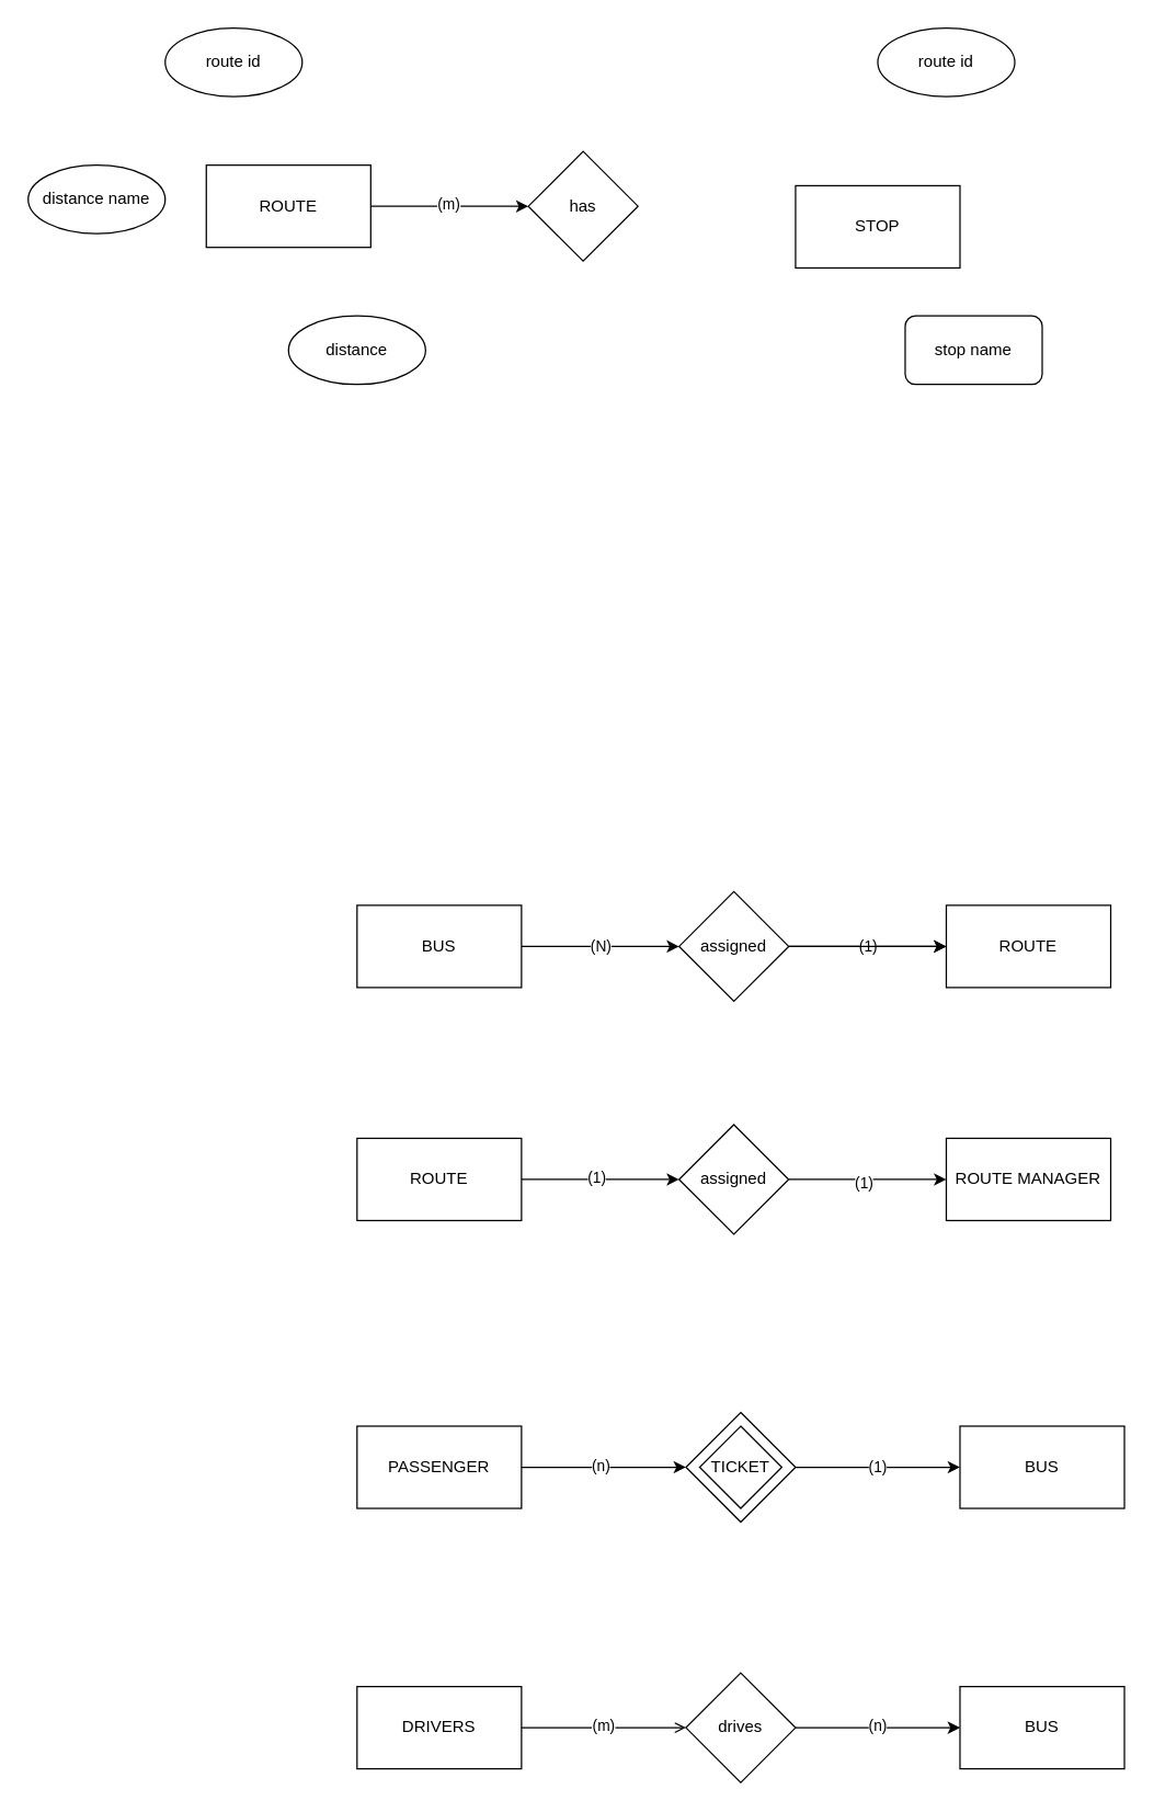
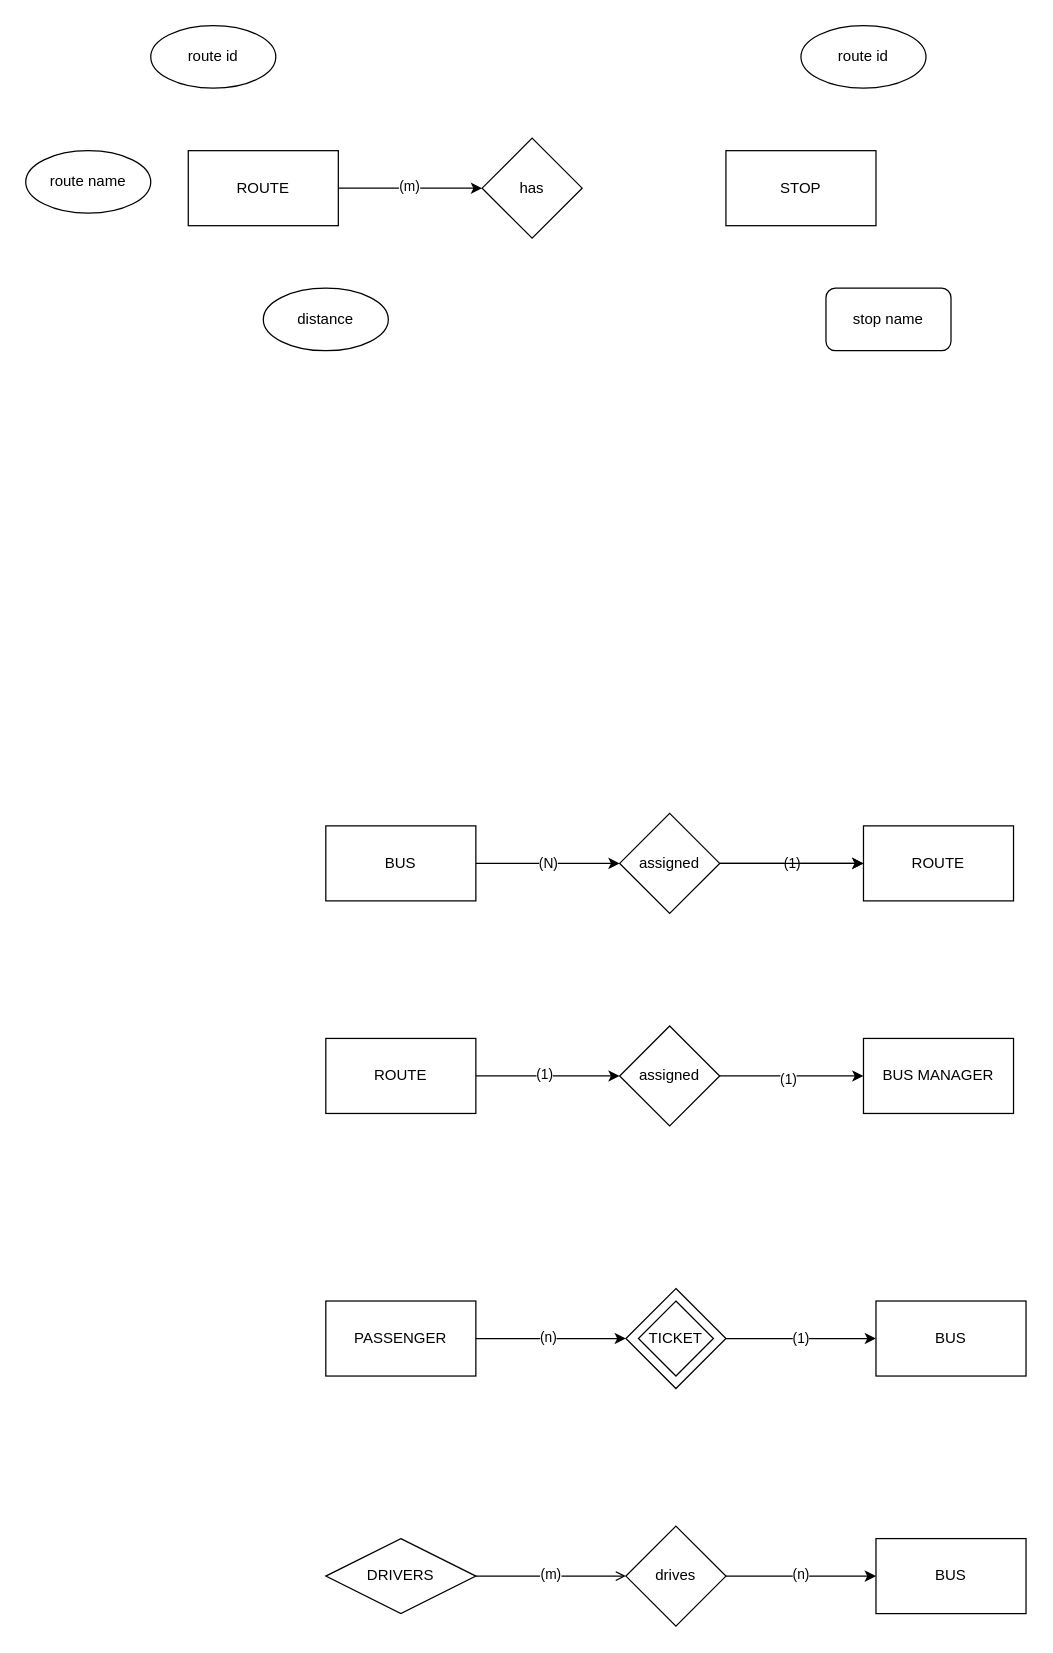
  <mxCell id="0" />
  <mxCell id="1" parent="0" />
  <mxCell id="2" value="(N)" style="edgeStyle=none;html=1;exitX=1;exitY=0.5;exitDx=0;exitDy=0;entryX=0;entryY=0.5;entryDx=0;entryDy=0;" edge="1" parent="1" source="3" target="10"><mxGeometry relative="1" as="geometry" /></mxCell>
  <mxCell id="3" value="BUS" style="rounded=0;whiteSpace=wrap;html=1;" vertex="1" parent="1"><mxGeometry x="260" y="660" width="120" height="60" as="geometry" /></mxCell>
  <mxCell id="4" style="edgeStyle=none;html=1;exitX=1;exitY=0.5;exitDx=0;exitDy=0;entryX=0;entryY=0.5;entryDx=0;entryDy=0;" edge="1" parent="1" source="6" target="21"><mxGeometry relative="1" as="geometry" /></mxCell>
  <mxCell id="5" value="(n)" style="edgeLabel;html=1;align=center;verticalAlign=middle;resizable=0;points=[];" vertex="1" connectable="0" parent="4"><mxGeometry x="-0.05" y="2" relative="1" as="geometry"><mxPoint as="offset" /></mxGeometry></mxCell>
  <mxCell id="6" value="PASSENGER" style="rounded=0;whiteSpace=wrap;html=1;" vertex="1" parent="1"><mxGeometry x="260" y="1040" width="120" height="60" as="geometry" /></mxCell>
  <mxCell id="7" value="ROUTE" style="rounded=0;whiteSpace=wrap;html=1;" vertex="1" parent="1"><mxGeometry x="690" y="660" width="120" height="60" as="geometry" /></mxCell>
  <mxCell id="8" value="(1)" style="edgeStyle=none;html=1;exitX=1;exitY=0.5;exitDx=0;exitDy=0;entryX=0;entryY=0.5;entryDx=0;entryDy=0;" edge="1" parent="1" source="10" target="7"><mxGeometry relative="1" as="geometry" /></mxCell>
  <mxCell id="9" value="" style="edgeStyle=none;html=1;" edge="1" parent="1" source="10" target="7"><mxGeometry relative="1" as="geometry" /></mxCell>
  <mxCell id="10" value="assigned" style="rhombus;whiteSpace=wrap;html=1;" vertex="1" parent="1"><mxGeometry x="495" y="650" width="80" height="80" as="geometry" /></mxCell>
  <mxCell id="11" style="edgeStyle=none;html=1;exitX=1;exitY=0.5;exitDx=0;exitDy=0;entryX=0;entryY=0.5;entryDx=0;entryDy=0;" edge="1" parent="1" source="13" target="17"><mxGeometry relative="1" as="geometry" /></mxCell>
  <mxCell id="12" value="(1)" style="edgeLabel;html=1;align=center;verticalAlign=middle;resizable=0;points=[];" vertex="1" connectable="0" parent="11"><mxGeometry x="-0.054" y="2" relative="1" as="geometry"><mxPoint as="offset" /></mxGeometry></mxCell>
  <mxCell id="13" value="ROUTE" style="rounded=0;whiteSpace=wrap;html=1;" vertex="1" parent="1"><mxGeometry x="260" y="830" width="120" height="60" as="geometry" /></mxCell>
- <mxCell id="14" value="ROUTE MANAGER" style="rounded=0;whiteSpace=wrap;html=1;" vertex="1" parent="1"><mxGeometry x="690" y="830" width="120" height="60" as="geometry" /></mxCell>
+ <mxCell id="14" value="BUS MANAGER" style="rounded=0;whiteSpace=wrap;html=1;" vertex="1" parent="1"><mxGeometry x="690" y="830" width="120" height="60" as="geometry" /></mxCell>
  <mxCell id="15" style="edgeStyle=none;html=1;exitX=1;exitY=0.5;exitDx=0;exitDy=0;entryX=0;entryY=0.5;entryDx=0;entryDy=0;" edge="1" parent="1" source="17" target="14"><mxGeometry relative="1" as="geometry" /></mxCell>
  <mxCell id="16" value="(1)" style="edgeLabel;html=1;align=center;verticalAlign=middle;resizable=0;points=[];" vertex="1" connectable="0" parent="15"><mxGeometry x="-0.058" y="-2" relative="1" as="geometry"><mxPoint as="offset" /></mxGeometry></mxCell>
  <mxCell id="17" value="assigned" style="rhombus;whiteSpace=wrap;html=1;" vertex="1" parent="1"><mxGeometry x="495" y="820" width="80" height="80" as="geometry" /></mxCell>
  <mxCell id="18" value="BUS" style="rounded=0;whiteSpace=wrap;html=1;" vertex="1" parent="1"><mxGeometry x="700" y="1040" width="120" height="60" as="geometry" /></mxCell>
  <mxCell id="19" style="edgeStyle=none;html=1;exitX=1;exitY=0.5;exitDx=0;exitDy=0;entryX=0;entryY=0.5;entryDx=0;entryDy=0;" edge="1" parent="1" source="21" target="18"><mxGeometry relative="1" as="geometry" /></mxCell>
  <mxCell id="20" value="(1)" style="edgeLabel;html=1;align=center;verticalAlign=middle;resizable=0;points=[];" vertex="1" connectable="0" parent="19"><mxGeometry x="-0.021" y="1" relative="1" as="geometry"><mxPoint as="offset" /></mxGeometry></mxCell>
  <mxCell id="21" value="TICKET" style="rhombus;whiteSpace=wrap;html=1;" vertex="1" parent="1"><mxGeometry x="500" y="1030" width="80" height="80" as="geometry" /></mxCell>
  <mxCell id="22" value="" style="edgeStyle=none;html=1;exitX=1;exitY=0.5;exitDx=0;exitDy=0;entryX=0;entryY=0.5;entryDx=0;entryDy=0;endArrow=open;" edge="1" parent="1" source="25" target="30"><mxGeometry relative="1" as="geometry" /></mxCell>
  <mxCell id="23" value="(n)" style="edgeLabel;html=1;align=center;verticalAlign=middle;resizable=0;points=[];" vertex="1" connectable="0" parent="22"><mxGeometry x="-0.05" y="2" relative="1" as="geometry"><mxPoint as="offset" /></mxGeometry></mxCell>
  <mxCell id="24" value="(m)" style="edgeLabel;html=1;align=center;verticalAlign=middle;resizable=0;points=[];" vertex="1" connectable="0" parent="22"><mxGeometry x="-0.013" y="2" relative="1" as="geometry"><mxPoint as="offset" /></mxGeometry></mxCell>
- <mxCell id="25" value="DRIVERS" style="rounded=0;whiteSpace=wrap;html=1;" vertex="1" parent="1"><mxGeometry x="260" y="1230" width="120" height="60" as="geometry" /></mxCell>
+ <mxCell id="25" value="DRIVERS" style="rhombus;whiteSpace=wrap;html=1;" vertex="1" parent="1"><mxGeometry x="260" y="1230" width="120" height="60" as="geometry" /></mxCell>
  <mxCell id="26" value="BUS" style="rounded=0;whiteSpace=wrap;html=1;" vertex="1" parent="1"><mxGeometry x="700" y="1230" width="120" height="60" as="geometry" /></mxCell>
  <mxCell id="27" style="edgeStyle=none;html=1;exitX=1;exitY=0.5;exitDx=0;exitDy=0;entryX=0;entryY=0.5;entryDx=0;entryDy=0;" edge="1" parent="1" source="30" target="26"><mxGeometry relative="1" as="geometry" /></mxCell>
  <mxCell id="28" value="(1)" style="edgeLabel;html=1;align=center;verticalAlign=middle;resizable=0;points=[];" vertex="1" connectable="0" parent="27"><mxGeometry x="-0.021" y="1" relative="1" as="geometry"><mxPoint as="offset" /></mxGeometry></mxCell>
  <mxCell id="29" value="(n)" style="edgeLabel;html=1;align=center;verticalAlign=middle;resizable=0;points=[];" vertex="1" connectable="0" parent="27"><mxGeometry x="-0.014" y="2" relative="1" as="geometry"><mxPoint as="offset" /></mxGeometry></mxCell>
  <mxCell id="30" value="drives" style="rhombus;whiteSpace=wrap;html=1;" vertex="1" parent="1"><mxGeometry x="500" y="1220" width="80" height="80" as="geometry" /></mxCell>
  <mxCell id="31" value="TICKET" style="rhombus;whiteSpace=wrap;html=1;" vertex="1" parent="1"><mxGeometry x="510" y="1040" width="60" height="60" as="geometry" /></mxCell>
  <mxCell id="32" style="edgeStyle=none;html=1;exitX=1;exitY=0.5;exitDx=0;exitDy=0;entryX=0;entryY=0.5;entryDx=0;entryDy=0;" edge="1" parent="1" source="35" target="37"><mxGeometry relative="1" as="geometry" /></mxCell>
  <mxCell id="33" value="(1)" style="edgeLabel;html=1;align=center;verticalAlign=middle;resizable=0;points=[];" vertex="1" connectable="0" parent="32"><mxGeometry x="-0.054" y="2" relative="1" as="geometry"><mxPoint as="offset" /></mxGeometry></mxCell>
  <mxCell id="34" value="(m)" style="edgeLabel;html=1;align=center;verticalAlign=middle;resizable=0;points=[];" vertex="1" connectable="0" parent="32"><mxGeometry x="-0.021" y="2" relative="1" as="geometry"><mxPoint as="offset" /></mxGeometry></mxCell>
  <mxCell id="35" value="ROUTE" style="rounded=0;whiteSpace=wrap;html=1;" vertex="1" parent="1"><mxGeometry x="150" y="120" width="120" height="60" as="geometry" /></mxCell>
- <mxCell id="36" value="STOP" style="rounded=0;whiteSpace=wrap;html=1;" vertex="1" parent="1"><mxGeometry x="580" y="135" width="120" height="60" as="geometry" /></mxCell>
+ <mxCell id="36" value="STOP" style="rounded=0;whiteSpace=wrap;html=1;" vertex="1" parent="1"><mxGeometry x="580" y="120" width="120" height="60" as="geometry" /></mxCell>
  <mxCell id="37" value="has" style="rhombus;whiteSpace=wrap;html=1;" vertex="1" parent="1"><mxGeometry x="385" y="110" width="80" height="80" as="geometry" /></mxCell>
  <mxCell id="38" value="route id" style="ellipse;whiteSpace=wrap;html=1;" vertex="1" parent="1"><mxGeometry x="120" y="20" width="100" height="50" as="geometry" /></mxCell>
- <mxCell id="39" value="distance name" style="ellipse;whiteSpace=wrap;html=1;" vertex="1" parent="1"><mxGeometry x="20" y="120" width="100" height="50" as="geometry" /></mxCell>
+ <mxCell id="39" value="route name" style="ellipse;whiteSpace=wrap;html=1;" vertex="1" parent="1"><mxGeometry x="20" y="120" width="100" height="50" as="geometry" /></mxCell>
  <mxCell id="40" value="distance" style="ellipse;whiteSpace=wrap;html=1;" vertex="1" parent="1"><mxGeometry x="210" y="230" width="100" height="50" as="geometry" /></mxCell>
  <mxCell id="41" value="route id" style="ellipse;whiteSpace=wrap;html=1;" vertex="1" parent="1"><mxGeometry x="640" y="20" width="100" height="50" as="geometry" /></mxCell>
  <mxCell id="42" value="stop name" style="whiteSpace=wrap;html=1;rounded=1;" vertex="1" parent="1"><mxGeometry x="660" y="230" width="100" height="50" as="geometry" /></mxCell>
